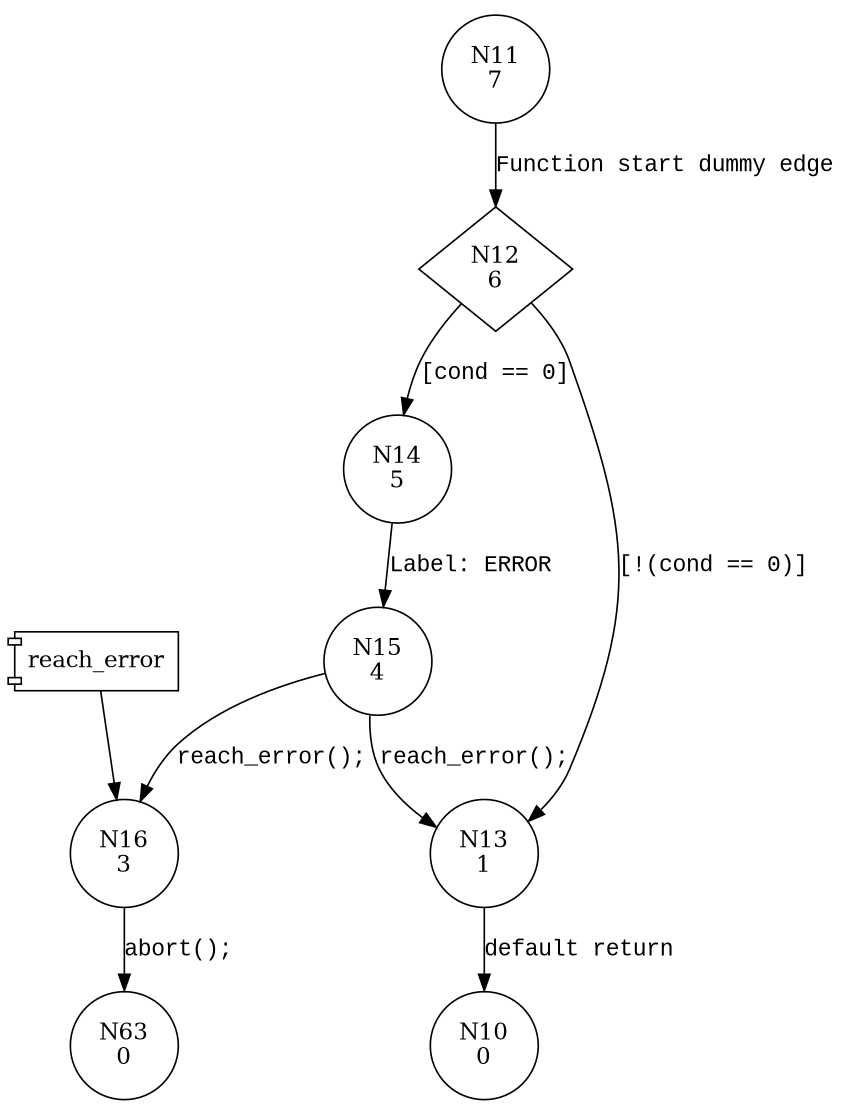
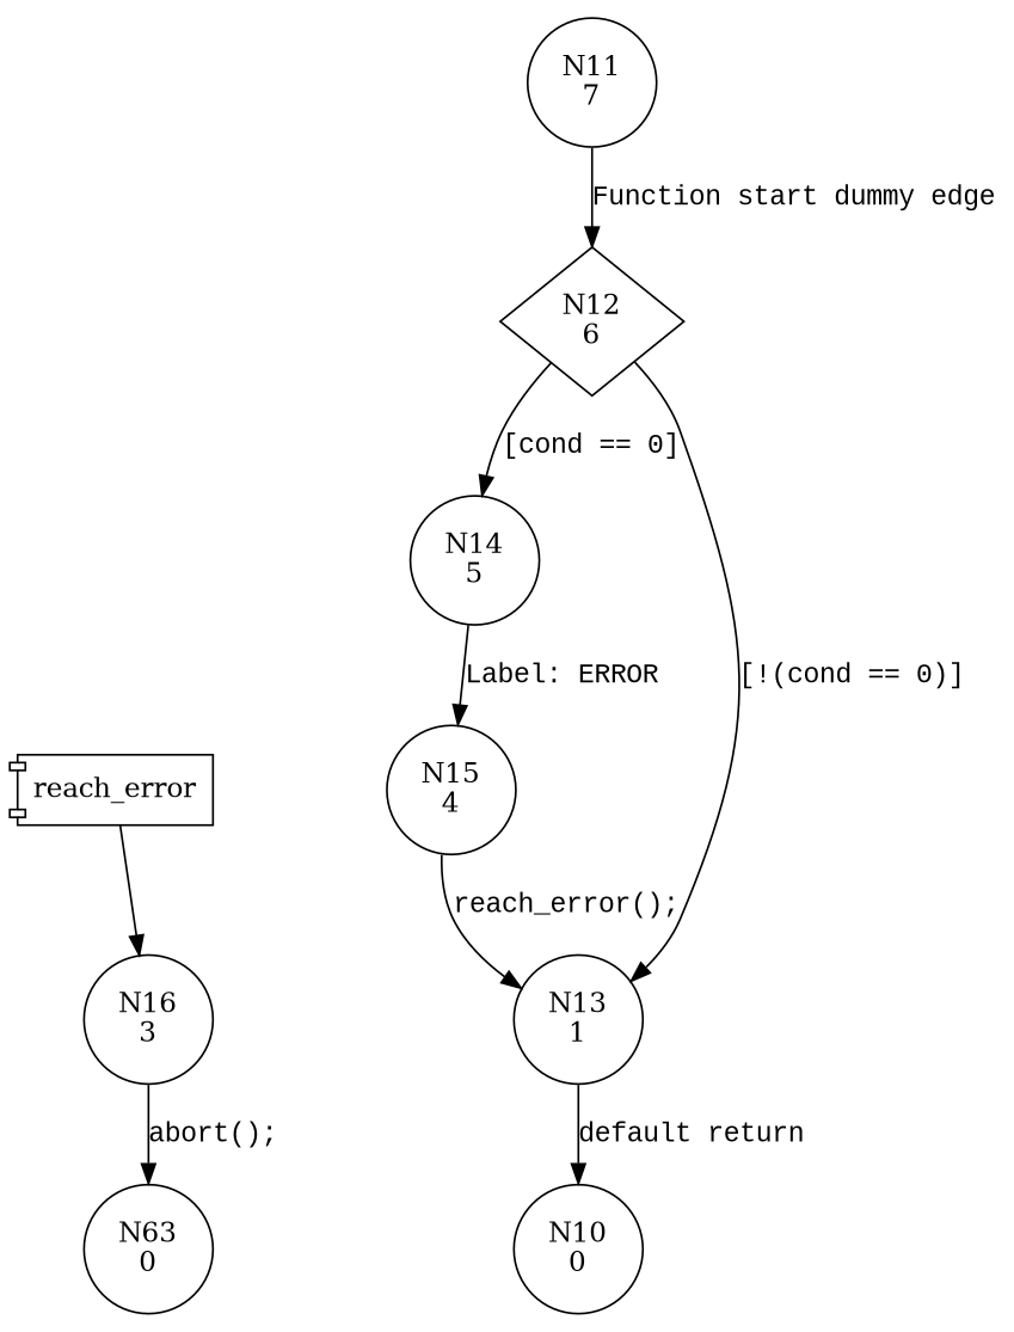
  digraph {
    node [shape=circle]
    edge [fontname="Courier New"]
    n1 [label="N12\n6" shape=diamond]
    n2 [label="N14\n5"]
    n3 [label="N13\n1"]
    n4 [label="N15\n4"]
    n5 [label="N10\n0"]
    n6 [label="N16\n3"]
    n7 [label="N63\n0"]
    n8 [label=reach_error shape=component]
    n9 [label="N11\n7"]
    n1 -> n2 [label="[cond == 0]"]
    n1 -> n3 [label="[!(cond == 0)]"]
    n2 -> n4 [label="Label: ERROR"]
    n3 -> n5 [label="default return"]
    n4 -> n3 [label="reach_error();"]
-   n4 -> n6 [label="reach_error();"]
    n6 -> n7 [label="abort();"]
    n8 -> n6
    n9 -> n1 [label="Function start dummy edge"]
  }
